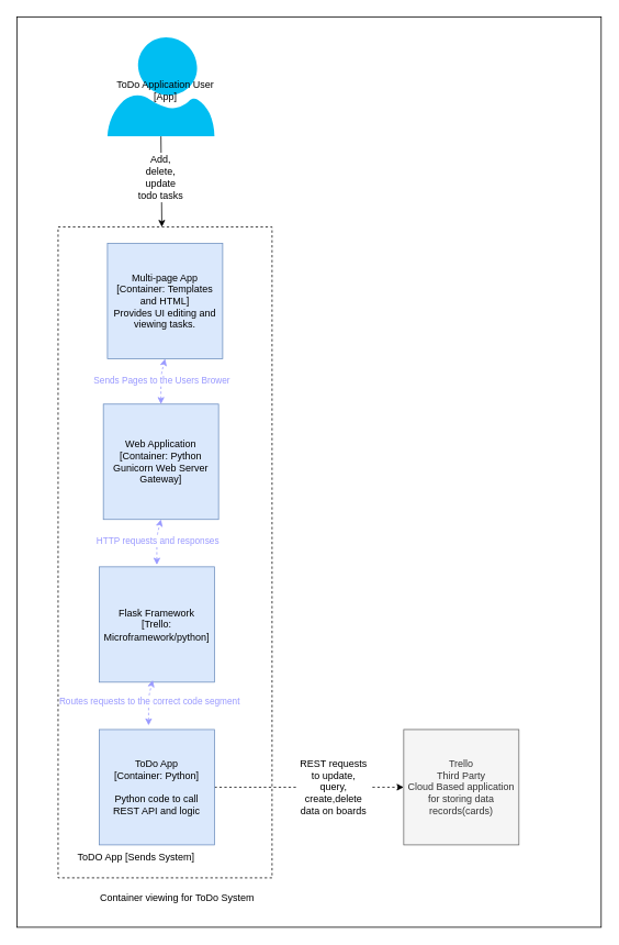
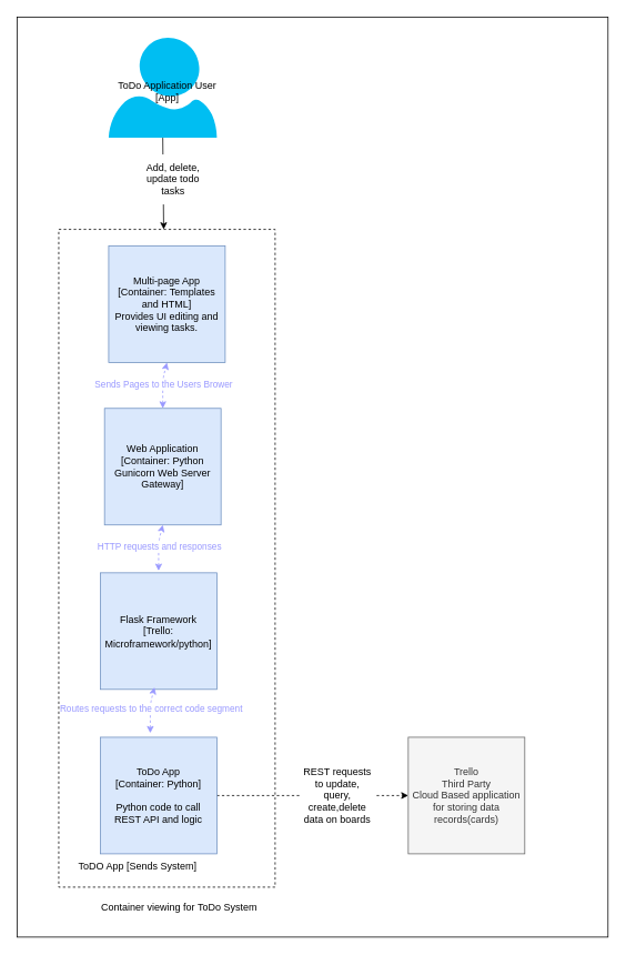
  <mxCell id="0" />
  <mxCell id="1" parent="0" />
  <mxCell id="2" value="" style="rounded=0;whiteSpace=wrap;html=1;fillColor=none;" vertex="1" parent="1"><mxGeometry x="20" y="20" width="710" height="1105" as="geometry" /></mxCell>
  <mxCell id="3" value="" style="rounded=0;whiteSpace=wrap;html=1;dashed=1;" vertex="1" parent="1"><mxGeometry x="70" y="275" width="260" height="790" as="geometry" /></mxCell>
  <mxCell id="4" value="" style="verticalLabelPosition=bottom;html=1;verticalAlign=top;align=center;strokeColor=none;fillColor=#00BEF2;shape=mxgraph.azure.user;" vertex="1" parent="1"><mxGeometry x="130" y="45" width="130" height="120" as="geometry" /></mxCell>
  <mxCell id="5" value="Multi-page App&lt;br&gt;[Container: Templates and HTML]&lt;br&gt;Provides UI editing and viewing tasks." style="whiteSpace=wrap;html=1;aspect=fixed;fillColor=#dae8fc;strokeColor=#6c8ebf;" vertex="1" parent="1"><mxGeometry x="130" y="295" width="140" height="140" as="geometry" /></mxCell>
  <mxCell id="6" value="ToDo Application User&lt;br&gt;[App]" style="text;html=1;align=center;verticalAlign=middle;resizable=0;points=[];autosize=1;strokeColor=none;" vertex="1" parent="1"><mxGeometry x="135" y="95" width="130" height="30" as="geometry" /></mxCell>
  <mxCell id="7" value="Trello&lt;br&gt;Third Party&lt;br&gt;Cloud Based application for storing data records(cards)" style="whiteSpace=wrap;html=1;aspect=fixed;fillColor=#f5f5f5;strokeColor=#666666;fontColor=#333333;" vertex="1" parent="1"><mxGeometry x="490" y="885" width="140" height="140" as="geometry" /></mxCell>
  <mxCell id="8" value="" style="endArrow=classic;html=1;entryX=0;entryY=0.5;entryDx=0;entryDy=0;dashed=1;exitX=1;exitY=0.5;exitDx=0;exitDy=0;" edge="1" parent="1" source="12" target="7"><mxGeometry width="50" height="50" relative="1" as="geometry"><mxPoint x="244" y="425" as="sourcePoint" /><mxPoint x="320" y="435" as="targetPoint" /></mxGeometry></mxCell>
  <mxCell id="9" value="ToDO App&amp;nbsp;[Sends System]" style="text;html=1;strokeColor=none;fillColor=none;align=center;verticalAlign=middle;whiteSpace=wrap;rounded=0;" vertex="1" parent="1"><mxGeometry x="70" y="1025" width="190" height="30" as="geometry" /></mxCell>
  <mxCell id="10" value="Web Application&lt;br&gt;[Container: Python Gunicorn Web Server Gateway]" style="whiteSpace=wrap;html=1;aspect=fixed;fillColor=#dae8fc;strokeColor=#6c8ebf;" vertex="1" parent="1"><mxGeometry x="125" y="490" width="140" height="140" as="geometry" /></mxCell>
  <mxCell id="11" value="Flask Framework&lt;br&gt;[Trello: Microframework/python]" style="whiteSpace=wrap;html=1;aspect=fixed;fillColor=#dae8fc;strokeColor=#6c8ebf;" vertex="1" parent="1"><mxGeometry x="120" y="687.5" width="140" height="140" as="geometry" /></mxCell>
  <mxCell id="12" value="ToDo App&lt;br&gt;[Container: Python]&lt;br&gt;&lt;br&gt;Python code to call&lt;br&gt;REST API and logic&lt;br&gt;" style="whiteSpace=wrap;html=1;aspect=fixed;fillColor=#dae8fc;strokeColor=#6c8ebf;" vertex="1" parent="1"><mxGeometry x="120" y="885" width="140" height="140" as="geometry" /></mxCell>
  <mxCell id="13" value="REST requests to update, query, create,delete data on boards" style="text;html=1;strokeColor=none;align=center;verticalAlign=middle;whiteSpace=wrap;rounded=0;fillColor=#FFFFFF;" vertex="1" parent="1"><mxGeometry x="360" y="907.5" width="90" height="95" as="geometry" /></mxCell>
  <mxCell id="14" value="" style="endArrow=classic;html=1;exitX=0.5;exitY=1;exitDx=0;exitDy=0;exitPerimeter=0;" edge="1" parent="1" source="4" target="3"><mxGeometry width="50" height="50" relative="1" as="geometry"><mxPoint x="330" y="585" as="sourcePoint" /><mxPoint x="380" y="535" as="targetPoint" /></mxGeometry></mxCell>
- <mxCell id="15" value="Add, delete, update todo tasks" style="text;html=1;strokeColor=none;align=center;verticalAlign=middle;whiteSpace=wrap;rounded=0;fillColor=#ffffff;" vertex="1" parent="1"><mxGeometry x="165" y="185" width="60" height="60" as="geometry" /></mxCell>
+ <mxCell id="15" value="Add, delete, update todo tasks" style="text;html=1;strokeColor=none;align=center;verticalAlign=middle;whiteSpace=wrap;rounded=0;fillColor=#ffffff;" vertex="1" parent="1"><mxGeometry x="165" y="185" width="85" height="60" as="geometry" /></mxCell>
  <mxCell id="16" value="" style="endArrow=classic;startArrow=classic;html=1;fillColor=#f5f5f5;strokeColor=#9999FF;dashed=1;entryX=0.5;entryY=1;entryDx=0;entryDy=0;exitX=0.5;exitY=0;exitDx=0;exitDy=0;" edge="1" parent="1" source="10" target="5"><mxGeometry width="50" height="50" relative="1" as="geometry"><mxPoint x="200" y="485" as="sourcePoint" /><mxPoint x="240" y="435" as="targetPoint" /><Array as="points"><mxPoint x="195" y="455" /></Array></mxGeometry></mxCell>
  <mxCell id="17" value="Sends Pages to the Users Brower" style="edgeLabel;html=1;align=center;verticalAlign=middle;resizable=0;points=[];fontColor=#9999FF;" vertex="1" connectable="0" parent="16"><mxGeometry x="0.072" relative="1" as="geometry"><mxPoint as="offset" /></mxGeometry></mxCell>
  <mxCell id="18" value="" style="endArrow=classic;startArrow=classic;html=1;fillColor=#f5f5f5;strokeColor=#9999FF;dashed=1;entryX=0.5;entryY=1;entryDx=0;entryDy=0;exitX=0.5;exitY=0;exitDx=0;exitDy=0;" edge="1" parent="1"><mxGeometry width="50" height="50" relative="1" as="geometry"><mxPoint x="190" y="685" as="sourcePoint" /><mxPoint x="195" y="630" as="targetPoint" /><Array as="points"><mxPoint x="190" y="650" /></Array></mxGeometry></mxCell>
  <mxCell id="19" value="HTTP requests and responses" style="edgeLabel;html=1;align=center;verticalAlign=middle;resizable=0;points=[];fontColor=#9999FF;" vertex="1" connectable="0" parent="18"><mxGeometry x="0.072" relative="1" as="geometry"><mxPoint as="offset" /></mxGeometry></mxCell>
  <mxCell id="20" value="" style="endArrow=classic;startArrow=classic;html=1;fillColor=#f5f5f5;strokeColor=#9999FF;dashed=1;entryX=0.5;entryY=1;entryDx=0;entryDy=0;exitX=0.5;exitY=0;exitDx=0;exitDy=0;" edge="1" parent="1"><mxGeometry width="50" height="50" relative="1" as="geometry"><mxPoint x="180" y="880" as="sourcePoint" /><mxPoint x="185" y="825" as="targetPoint" /><Array as="points"><mxPoint x="180" y="845" /></Array></mxGeometry></mxCell>
  <mxCell id="21" value="Routes requests to the correct code segment" style="edgeLabel;html=1;align=center;verticalAlign=middle;resizable=0;points=[];fontColor=#9999FF;" vertex="1" connectable="0" parent="20"><mxGeometry x="0.072" relative="1" as="geometry"><mxPoint as="offset" /></mxGeometry></mxCell>
  <mxCell id="22" value="Container viewing for ToDo System" style="text;html=1;strokeColor=none;fillColor=none;align=center;verticalAlign=middle;whiteSpace=wrap;rounded=0;" vertex="1" parent="1"><mxGeometry x="50" y="1075" width="330" height="30" as="geometry" /></mxCell>
